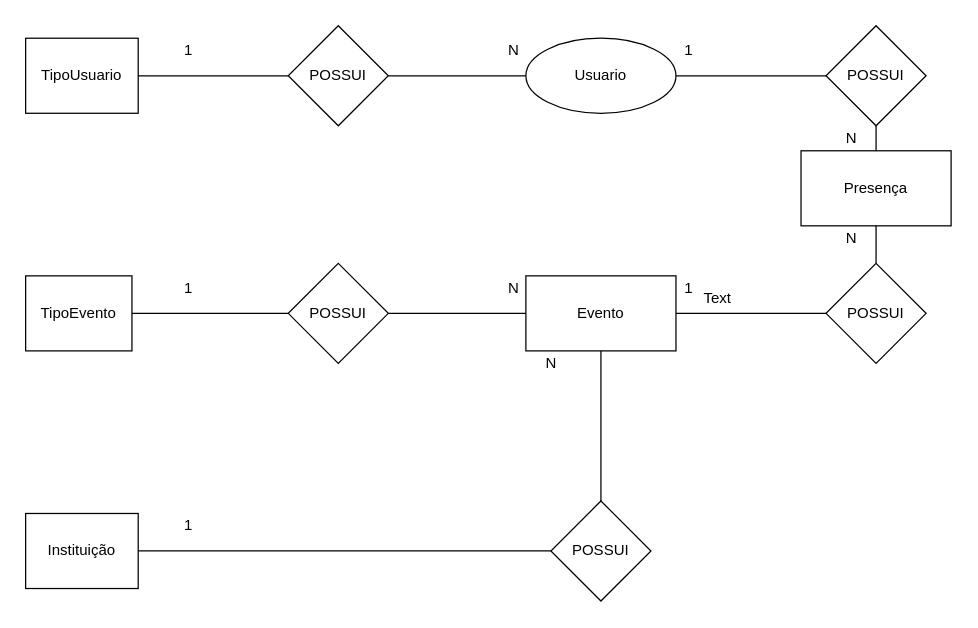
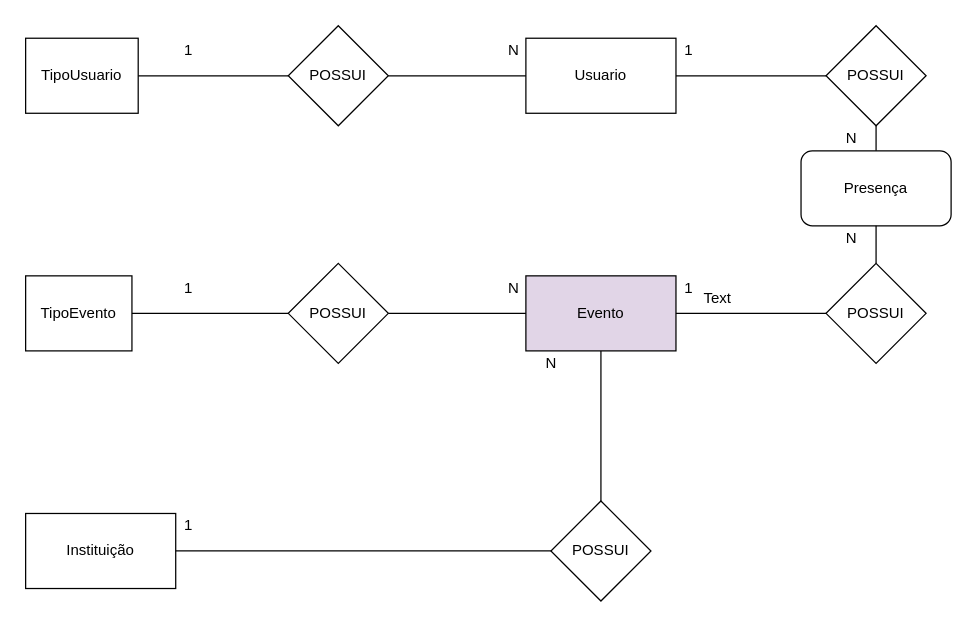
  <mxCell id="0" />
  <mxCell id="1" parent="0" />
  <mxCell id="2" value="TipoUsuario" style="rounded=0;whiteSpace=wrap;html=1;" vertex="1" parent="1"><mxGeometry x="20" y="30" width="90" height="60" as="geometry" /></mxCell>
  <mxCell id="3" value="TipoEvento&lt;br&gt;" style="rounded=0;whiteSpace=wrap;html=1;" vertex="1" parent="1"><mxGeometry x="20" y="220" width="85" height="60" as="geometry" /></mxCell>
- <mxCell id="4" value="Instituição&lt;br&gt;" style="rounded=0;whiteSpace=wrap;html=1;" vertex="1" parent="1"><mxGeometry x="20" y="410" width="90" height="60" as="geometry" /></mxCell>
- <mxCell id="5" value="Usuario" style="ellipse;whiteSpace=wrap;html=1;" vertex="1" parent="1"><mxGeometry x="420" y="30" width="120" height="60" as="geometry" /></mxCell>
+ <mxCell id="4" value="Instituição&lt;br&gt;" style="rounded=0;whiteSpace=wrap;html=1;" vertex="1" parent="1"><mxGeometry x="20" y="410" width="120" height="60" as="geometry" /></mxCell>
+ <mxCell id="5" value="Usuario" style="rounded=0;whiteSpace=wrap;html=1;" vertex="1" parent="1"><mxGeometry x="420" y="30" width="120" height="60" as="geometry" /></mxCell>
  <mxCell id="6" style="edgeStyle=none;rounded=0;orthogonalLoop=1;jettySize=auto;html=1;endArrow=none;endFill=0;" edge="1" parent="1" source="7" target="22"><mxGeometry relative="1" as="geometry"><mxPoint x="480" y="290" as="targetPoint" /></mxGeometry></mxCell>
- <mxCell id="7" value="Evento" style="rounded=0;whiteSpace=wrap;html=1;" vertex="1" parent="1"><mxGeometry x="420" y="220" width="120" height="60" as="geometry" /></mxCell>
- <mxCell id="8" value="Presença" style="rounded=0;whiteSpace=wrap;html=1;" vertex="1" parent="1"><mxGeometry x="640" y="120" width="120" height="60" as="geometry" /></mxCell>
+ <mxCell id="7" value="Evento" style="rounded=0;whiteSpace=wrap;html=1;fillColor=#e1d5e7;" vertex="1" parent="1"><mxGeometry x="420" y="220" width="120" height="60" as="geometry" /></mxCell>
+ <mxCell id="8" value="Presença" style="whiteSpace=wrap;html=1;rounded=1;" vertex="1" parent="1"><mxGeometry x="640" y="120" width="120" height="60" as="geometry" /></mxCell>
  <mxCell id="9" style="edgeStyle=orthogonalEdgeStyle;rounded=0;orthogonalLoop=1;jettySize=auto;html=1;entryX=1;entryY=0.5;entryDx=0;entryDy=0;endArrow=none;endFill=0;" edge="1" parent="1" source="11" target="2"><mxGeometry relative="1" as="geometry" /></mxCell>
  <mxCell id="10" style="edgeStyle=orthogonalEdgeStyle;rounded=0;orthogonalLoop=1;jettySize=auto;html=1;entryX=0;entryY=0.5;entryDx=0;entryDy=0;endArrow=none;endFill=0;" edge="1" parent="1" source="11" target="5"><mxGeometry relative="1" as="geometry" /></mxCell>
  <mxCell id="11" value="POSSUI" style="rhombus;whiteSpace=wrap;html=1;" vertex="1" parent="1"><mxGeometry x="230" y="20" width="80" height="80" as="geometry" /></mxCell>
  <mxCell id="12" style="edgeStyle=orthogonalEdgeStyle;rounded=0;orthogonalLoop=1;jettySize=auto;html=1;endArrow=none;endFill=0;" edge="1" parent="1" source="14" target="7"><mxGeometry relative="1" as="geometry" /></mxCell>
  <mxCell id="13" style="edgeStyle=orthogonalEdgeStyle;rounded=0;orthogonalLoop=1;jettySize=auto;html=1;entryX=1;entryY=0.5;entryDx=0;entryDy=0;endArrow=none;endFill=0;" edge="1" parent="1" source="14" target="3"><mxGeometry relative="1" as="geometry" /></mxCell>
  <mxCell id="14" value="POSSUI" style="rhombus;whiteSpace=wrap;html=1;" vertex="1" parent="1"><mxGeometry x="230" y="210" width="80" height="80" as="geometry" /></mxCell>
  <mxCell id="15" style="edgeStyle=orthogonalEdgeStyle;rounded=0;orthogonalLoop=1;jettySize=auto;html=1;entryX=0.5;entryY=0;entryDx=0;entryDy=0;endArrow=none;endFill=0;" edge="1" parent="1" source="17" target="8"><mxGeometry relative="1" as="geometry" /></mxCell>
  <mxCell id="16" style="edgeStyle=orthogonalEdgeStyle;rounded=0;orthogonalLoop=1;jettySize=auto;html=1;endArrow=none;endFill=0;" edge="1" parent="1" source="17" target="5"><mxGeometry relative="1" as="geometry" /></mxCell>
  <mxCell id="17" value="POSSUI" style="rhombus;whiteSpace=wrap;html=1;" vertex="1" parent="1"><mxGeometry x="660" y="20" width="80" height="80" as="geometry" /></mxCell>
  <mxCell id="18" style="edgeStyle=orthogonalEdgeStyle;rounded=0;orthogonalLoop=1;jettySize=auto;html=1;entryX=1;entryY=0.5;entryDx=0;entryDy=0;endArrow=none;endFill=0;" edge="1" parent="1" source="20" target="7"><mxGeometry relative="1" as="geometry" /></mxCell>
  <mxCell id="19" style="edgeStyle=orthogonalEdgeStyle;rounded=0;orthogonalLoop=1;jettySize=auto;html=1;endArrow=none;endFill=0;" edge="1" parent="1" source="20" target="8"><mxGeometry relative="1" as="geometry" /></mxCell>
  <mxCell id="20" value="POSSUI" style="rhombus;whiteSpace=wrap;html=1;" vertex="1" parent="1"><mxGeometry x="660" y="210" width="80" height="80" as="geometry" /></mxCell>
  <mxCell id="21" style="edgeStyle=none;rounded=0;orthogonalLoop=1;jettySize=auto;html=1;entryX=1;entryY=0.5;entryDx=0;entryDy=0;endArrow=none;endFill=0;" edge="1" parent="1" source="22" target="4"><mxGeometry relative="1" as="geometry"><mxPoint x="340" y="440" as="targetPoint" /></mxGeometry></mxCell>
  <mxCell id="22" value="POSSUI" style="rhombus;whiteSpace=wrap;html=1;" vertex="1" parent="1"><mxGeometry x="440" y="400" width="80" height="80" as="geometry" /></mxCell>
  <mxCell id="23" value="1" style="text;html=1;align=center;verticalAlign=middle;resizable=0;points=[];autosize=1;" vertex="1" parent="1"><mxGeometry x="140" y="30" width="20" height="20" as="geometry" /></mxCell>
  <mxCell id="24" value="N" style="text;html=1;align=center;verticalAlign=middle;resizable=0;points=[];autosize=1;" vertex="1" parent="1"><mxGeometry x="400" y="30" width="20" height="20" as="geometry" /></mxCell>
  <mxCell id="25" value="1" style="text;html=1;align=center;verticalAlign=middle;resizable=0;points=[];autosize=1;" vertex="1" parent="1"><mxGeometry x="140" y="220" width="20" height="20" as="geometry" /></mxCell>
  <mxCell id="26" value="N" style="text;html=1;align=center;verticalAlign=middle;resizable=0;points=[];autosize=1;" vertex="1" parent="1"><mxGeometry x="400" y="220" width="20" height="20" as="geometry" /></mxCell>
  <mxCell id="27" value="1" style="text;html=1;align=center;verticalAlign=middle;resizable=0;points=[];autosize=1;" vertex="1" parent="1"><mxGeometry x="540" y="30" width="20" height="20" as="geometry" /></mxCell>
  <mxCell id="28" value="N" style="text;html=1;align=center;verticalAlign=middle;resizable=0;points=[];autosize=1;" vertex="1" parent="1"><mxGeometry x="670" y="100" width="20" height="20" as="geometry" /></mxCell>
  <mxCell id="29" value="N" style="text;html=1;align=center;verticalAlign=middle;resizable=0;points=[];autosize=1;" vertex="1" parent="1"><mxGeometry x="670" y="180" width="20" height="20" as="geometry" /></mxCell>
  <mxCell id="30" value="1" style="text;html=1;align=center;verticalAlign=middle;resizable=0;points=[];autosize=1;" vertex="1" parent="1"><mxGeometry x="540" y="220" width="20" height="20" as="geometry" /></mxCell>
  <mxCell id="31" value="Text" style="text;html=1;align=center;verticalAlign=middle;resizable=0;points=[];autosize=1;" vertex="1" parent="1"><mxGeometry x="553" y="228" width="40" height="20" as="geometry" /></mxCell>
  <mxCell id="32" value="1" style="text;html=1;align=center;verticalAlign=middle;resizable=0;points=[];autosize=1;" vertex="1" parent="1"><mxGeometry x="140" y="410" width="20" height="20" as="geometry" /></mxCell>
  <mxCell id="33" value="N" style="text;html=1;align=center;verticalAlign=middle;resizable=0;points=[];autosize=1;" vertex="1" parent="1"><mxGeometry x="430" y="280" width="20" height="20" as="geometry" /></mxCell>
